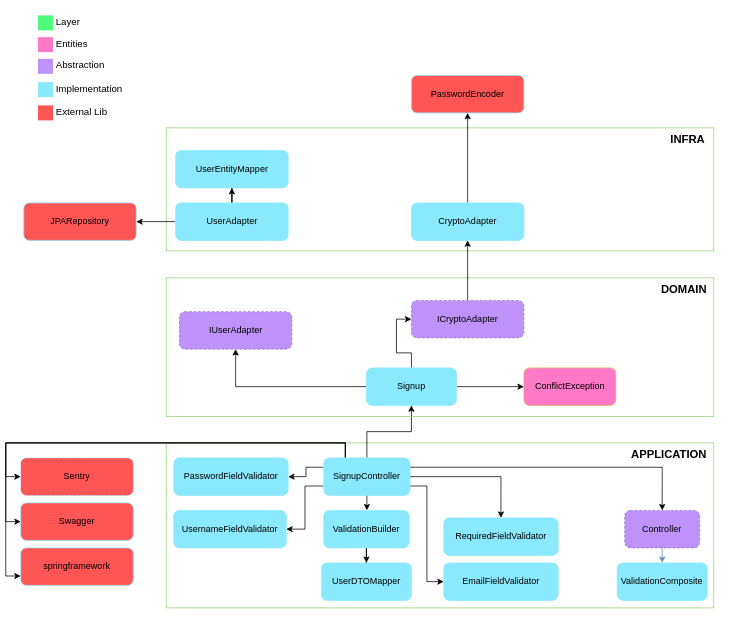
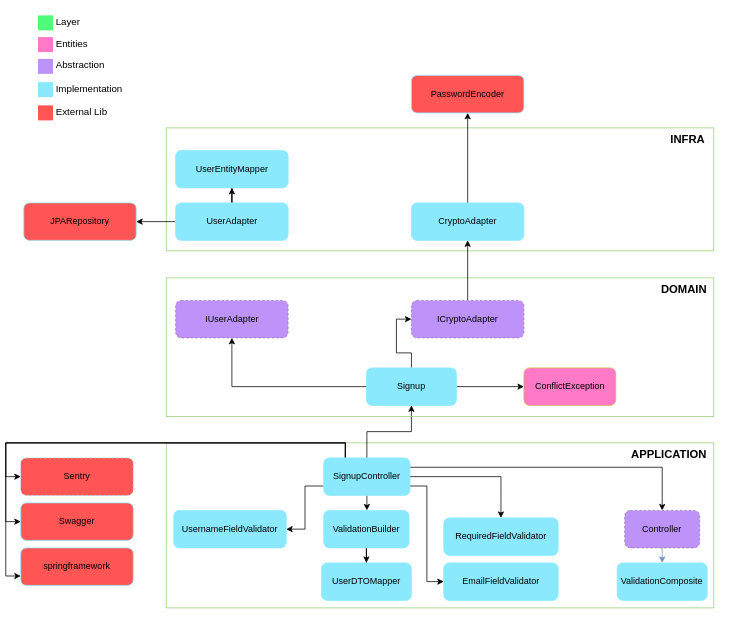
  <mxCell id="0" />
  <mxCell id="1" parent="0" />
  <mxCell id="2" value="" style="rounded=0;whiteSpace=wrap;html=1;strokeColor=#97D077;fillColor=none;" parent="1" vertex="1"><mxGeometry x="214" y="590" width="730" height="220" as="geometry" /></mxCell>
  <mxCell id="3" value="Controller" style="rounded=1;whiteSpace=wrap;html=1;strokeColor=#9673a6;fillColor=#BD93F9;dashed=1;" parent="1" vertex="1"><mxGeometry x="825.25" y="680" width="100" height="50" as="geometry" /></mxCell>
  <mxCell id="4" value="ValidationComposite" style="rounded=1;whiteSpace=wrap;html=1;strokeColor=#8BE9FD;fillColor=#8BE9FD;" parent="1" vertex="1"><mxGeometry x="815.25" y="750" width="120" height="50" as="geometry" /></mxCell>
- <mxCell id="5" value="" style="edgeStyle=orthogonalEdgeStyle;rounded=0;orthogonalLoop=1;jettySize=auto;html=1;exitX=0;exitY=0.25;exitDx=0;exitDy=0;" parent="1" source="15" target="46" edge="1"><mxGeometry relative="1" as="geometry" /></mxCell>
  <mxCell id="6" value="" style="edgeStyle=orthogonalEdgeStyle;rounded=0;orthogonalLoop=1;jettySize=auto;html=1;entryX=1;entryY=0.5;entryDx=0;entryDy=0;exitX=0;exitY=0.75;exitDx=0;exitDy=0;" parent="1" source="15" target="44" edge="1"><mxGeometry relative="1" as="geometry" /></mxCell>
  <mxCell id="7" value="" style="edgeStyle=orthogonalEdgeStyle;rounded=0;orthogonalLoop=1;jettySize=auto;html=1;entryX=0.5;entryY=0;entryDx=0;entryDy=0;" parent="1" source="15" target="42" edge="1"><mxGeometry relative="1" as="geometry" /></mxCell>
  <mxCell id="8" value="" style="edgeStyle=orthogonalEdgeStyle;rounded=0;orthogonalLoop=1;jettySize=auto;html=1;entryX=0;entryY=0.5;entryDx=0;entryDy=0;exitX=1;exitY=0.75;exitDx=0;exitDy=0;" parent="1" source="15" target="45" edge="1"><mxGeometry relative="1" as="geometry"><mxPoint x="618.38" y="635" as="targetPoint" /></mxGeometry></mxCell>
  <mxCell id="9" value="" style="edgeStyle=orthogonalEdgeStyle;rounded=0;orthogonalLoop=1;jettySize=auto;html=1;entryX=0.5;entryY=0;entryDx=0;entryDy=0;exitX=1;exitY=0.25;exitDx=0;exitDy=0;" parent="1" source="15" target="3" edge="1"><mxGeometry relative="1" as="geometry"><mxPoint x="618.38" y="635" as="targetPoint" /></mxGeometry></mxCell>
  <mxCell id="10" value="" style="edgeStyle=orthogonalEdgeStyle;rounded=0;orthogonalLoop=1;jettySize=auto;html=1;entryX=0.5;entryY=0;entryDx=0;entryDy=0;" parent="1" source="15" target="43" edge="1"><mxGeometry relative="1" as="geometry"><mxPoint x="618.38" y="635" as="targetPoint" /></mxGeometry></mxCell>
  <mxCell id="11" value="" style="edgeStyle=orthogonalEdgeStyle;rounded=0;orthogonalLoop=1;jettySize=auto;html=1;entryX=0;entryY=0.5;entryDx=0;entryDy=0;exitX=0.25;exitY=0;exitDx=0;exitDy=0;" parent="1" source="15" target="55" edge="1"><mxGeometry relative="1" as="geometry" /></mxCell>
  <mxCell id="12" value="" style="edgeStyle=orthogonalEdgeStyle;rounded=0;orthogonalLoop=1;jettySize=auto;html=1;entryX=0.5;entryY=1;entryDx=0;entryDy=0;exitX=0.5;exitY=0;exitDx=0;exitDy=0;" parent="1" source="15" target="23" edge="1"><mxGeometry relative="1" as="geometry" /></mxCell>
  <mxCell id="13" value="" style="edgeStyle=orthogonalEdgeStyle;rounded=0;orthogonalLoop=1;jettySize=auto;html=1;entryX=0;entryY=0.5;entryDx=0;entryDy=0;exitX=0.25;exitY=0;exitDx=0;exitDy=0;" parent="1" source="15" target="56" edge="1"><mxGeometry relative="1" as="geometry" /></mxCell>
  <mxCell id="14" value="" style="edgeStyle=orthogonalEdgeStyle;rounded=0;orthogonalLoop=1;jettySize=auto;html=1;entryX=0;entryY=0.75;entryDx=0;entryDy=0;exitX=0.25;exitY=0;exitDx=0;exitDy=0;" parent="1" source="15" target="57" edge="1"><mxGeometry relative="1" as="geometry" /></mxCell>
  <mxCell id="15" value="SignupController" style="rounded=1;whiteSpace=wrap;html=1;strokeColor=#8BE9FD;fillColor=#8BE9FD;" parent="1" vertex="1"><mxGeometry x="424" y="610" width="115" height="50" as="geometry" /></mxCell>
  <mxCell id="16" value="&lt;span style=&quot;font-size: 15px;&quot;&gt;&lt;b&gt;APPLICATION&lt;br&gt;&lt;/b&gt;&lt;/span&gt;" style="text;html=1;align=center;verticalAlign=middle;resizable=0;points=[];autosize=1;strokeColor=none;fillColor=none;" parent="1" vertex="1"><mxGeometry x="824" y="590" width="120" height="30" as="geometry" /></mxCell>
  <mxCell id="17" value="" style="rounded=0;whiteSpace=wrap;html=1;strokeColor=#97D077;fillColor=none;" parent="1" vertex="1"><mxGeometry x="214" y="370" width="730" height="185" as="geometry" /></mxCell>
  <mxCell id="18" value="&lt;span style=&quot;font-size: 15px;&quot;&gt;&lt;b&gt;DOMAIN&lt;/b&gt;&lt;/span&gt;" style="text;html=1;align=center;verticalAlign=middle;resizable=0;points=[];autosize=1;strokeColor=none;fillColor=none;" parent="1" vertex="1"><mxGeometry x="864" y="370" width="80" height="30" as="geometry" /></mxCell>
  <mxCell id="19" value="ConflictException" style="rounded=1;whiteSpace=wrap;html=1;strokeColor=#d6b656;fillColor=#FF79C6;" parent="1" vertex="1"><mxGeometry x="690.88" y="490" width="122.5" height="50" as="geometry" /></mxCell>
  <mxCell id="20" value="" style="edgeStyle=orthogonalEdgeStyle;rounded=0;orthogonalLoop=1;jettySize=auto;html=1;entryX=0.5;entryY=1;entryDx=0;entryDy=0;" parent="1" source="23" target="34" edge="1"><mxGeometry relative="1" as="geometry"><mxPoint x="340.88" y="515" as="targetPoint" /></mxGeometry></mxCell>
  <mxCell id="21" value="" style="edgeStyle=orthogonalEdgeStyle;rounded=0;orthogonalLoop=1;jettySize=auto;html=1;exitX=1;exitY=0.5;exitDx=0;exitDy=0;" parent="1" source="23" target="19" edge="1"><mxGeometry relative="1" as="geometry"><mxPoint x="544" y="530" as="sourcePoint" /></mxGeometry></mxCell>
  <mxCell id="22" value="" style="edgeStyle=orthogonalEdgeStyle;rounded=0;orthogonalLoop=1;jettySize=auto;html=1;entryX=0;entryY=0.5;entryDx=0;entryDy=0;" parent="1" source="23" target="51" edge="1"><mxGeometry relative="1" as="geometry" /></mxCell>
  <mxCell id="23" value="Signup" style="rounded=1;whiteSpace=wrap;html=1;strokeColor=#8BE9FD;fillColor=#8BE9FD;" parent="1" vertex="1"><mxGeometry x="480.88" y="490" width="120" height="50" as="geometry" /></mxCell>
  <mxCell id="24" value="" style="rounded=0;whiteSpace=wrap;html=1;strokeColor=none;strokeWidth=3;fillColor=#FF79C6;fontSize=13;fontColor=#F8F8F2;align=right;" parent="1" vertex="1"><mxGeometry x="43" y="49" width="20" height="20" as="geometry" /></mxCell>
  <mxCell id="25" value="&lt;font color=&quot;#000000&quot;&gt;Entities&lt;/font&gt;" style="text;html=1;resizable=0;points=[];autosize=1;align=left;verticalAlign=middle;spacingTop=-4;fontSize=13;fontColor=#F8F8F2;" parent="1" vertex="1"><mxGeometry x="65" y="49" width="70" height="20" as="geometry" /></mxCell>
  <mxCell id="26" value="" style="rounded=0;whiteSpace=wrap;html=1;strokeColor=none;strokeWidth=3;fillColor=#BD93F9;fontSize=13;fontColor=#F8F8F2;align=right;" parent="1" vertex="1"><mxGeometry x="43" y="78" width="20" height="20" as="geometry" /></mxCell>
  <mxCell id="27" value="&lt;font color=&quot;#000000&quot;&gt;Abstraction&lt;/font&gt;" style="text;html=1;resizable=0;points=[];autosize=1;align=left;verticalAlign=middle;spacingTop=-4;fontSize=13;fontColor=#F8F8F2;" parent="1" vertex="1"><mxGeometry x="65" y="78" width="90" height="20" as="geometry" /></mxCell>
  <mxCell id="28" value="" style="rounded=0;whiteSpace=wrap;html=1;strokeColor=none;strokeWidth=3;fillColor=#8BE9FD;fontSize=13;fontColor=#F8F8F2;align=right;" parent="1" vertex="1"><mxGeometry x="43" y="109" width="20" height="20" as="geometry" /></mxCell>
  <mxCell id="29" value="&lt;font color=&quot;#000000&quot;&gt;Implementation&lt;/font&gt;" style="text;html=1;resizable=0;points=[];autosize=1;align=left;verticalAlign=middle;spacingTop=-4;fontSize=13;fontColor=#F8F8F2;" parent="1" vertex="1"><mxGeometry x="65" y="109" width="110" height="20" as="geometry" /></mxCell>
  <mxCell id="30" value="" style="rounded=0;whiteSpace=wrap;html=1;strokeColor=none;strokeWidth=3;fillColor=#50FA7B;fontSize=13;fontColor=#F8F8F2;align=right;" parent="1" vertex="1"><mxGeometry x="43" y="20" width="20" height="20" as="geometry" /></mxCell>
  <mxCell id="31" value="&lt;font color=&quot;#000000&quot;&gt;Layer&lt;/font&gt;" style="text;html=1;resizable=0;points=[];autosize=1;align=left;verticalAlign=middle;spacingTop=-4;fontSize=13;fontColor=#F8F8F2;strokeColor=none;" parent="1" vertex="1"><mxGeometry x="65" y="20" width="60" height="20" as="geometry" /></mxCell>
  <mxCell id="32" value="" style="rounded=0;whiteSpace=wrap;html=1;strokeColor=none;strokeWidth=3;fillColor=#FF5555;fontSize=13;fontColor=#F8F8F2;align=right;" parent="1" vertex="1"><mxGeometry x="43" y="140" width="20" height="20" as="geometry" /></mxCell>
  <mxCell id="33" value="&lt;font color=&quot;#000000&quot;&gt;External Lib&lt;/font&gt;" style="text;html=1;resizable=0;points=[];autosize=1;align=left;verticalAlign=middle;spacingTop=-4;fontSize=13;fontColor=#F8F8F2;" parent="1" vertex="1"><mxGeometry x="65" y="140" width="90" height="20" as="geometry" /></mxCell>
- <mxCell id="34" value="IUserAdapter" style="rounded=1;whiteSpace=wrap;html=1;strokeColor=#9673a6;fillColor=#BD93F9;dashed=1;" parent="1" vertex="1"><mxGeometry x="231.5" y="415" width="150" height="50" as="geometry" /></mxCell>
+ <mxCell id="34" value="IUserAdapter" style="rounded=1;whiteSpace=wrap;html=1;strokeColor=#9673a6;fillColor=#BD93F9;dashed=1;" parent="1" vertex="1"><mxGeometry x="226.5" y="400" width="150" height="50" as="geometry" /></mxCell>
  <mxCell id="35" value="" style="rounded=0;whiteSpace=wrap;html=1;strokeColor=#97D077;fillColor=none;" parent="1" vertex="1"><mxGeometry x="214" y="170" width="730" height="164" as="geometry" /></mxCell>
  <mxCell id="36" value="" style="edgeStyle=orthogonalEdgeStyle;rounded=0;orthogonalLoop=1;jettySize=auto;html=1;" parent="1" source="38" target="48" edge="1"><mxGeometry relative="1" as="geometry" /></mxCell>
  <mxCell id="37" value="" style="edgeStyle=orthogonalEdgeStyle;rounded=0;orthogonalLoop=1;jettySize=auto;html=1;" parent="1" source="38" target="40" edge="1"><mxGeometry relative="1" as="geometry" /></mxCell>
  <mxCell id="38" value="UserAdapter" style="rounded=1;whiteSpace=wrap;html=1;strokeColor=#8BE9FD;fillColor=#8BE9FD;" parent="1" vertex="1"><mxGeometry x="226.5" y="270" width="150" height="50" as="geometry" /></mxCell>
  <mxCell id="39" value="&lt;b style=&quot;border-color: var(--border-color);&quot;&gt;&lt;font style=&quot;border-color: var(--border-color); font-size: 15px;&quot;&gt;INFRA&lt;br&gt;&lt;/font&gt;&lt;/b&gt;" style="text;html=1;align=center;verticalAlign=middle;resizable=0;points=[];autosize=1;strokeColor=none;fillColor=none;" parent="1" vertex="1"><mxGeometry x="874" y="170" width="70" height="30" as="geometry" /></mxCell>
  <mxCell id="40" value="UserEntityMapper" style="rounded=1;whiteSpace=wrap;html=1;strokeColor=#8BE9FD;fillColor=#8BE9FD;" parent="1" vertex="1"><mxGeometry x="226.5" y="200" width="150" height="50" as="geometry" /></mxCell>
  <mxCell id="41" value="" style="edgeStyle=orthogonalEdgeStyle;rounded=0;orthogonalLoop=1;jettySize=auto;html=1;" parent="1" source="42" target="49" edge="1"><mxGeometry relative="1" as="geometry" /></mxCell>
  <mxCell id="42" value="ValidationBuilder" style="rounded=1;whiteSpace=wrap;html=1;strokeColor=#8BE9FD;fillColor=#8BE9FD;" parent="1" vertex="1"><mxGeometry x="424" y="680" width="113.75" height="50" as="geometry" /></mxCell>
  <mxCell id="43" value="RequiredFieldValidator" style="rounded=1;whiteSpace=wrap;html=1;strokeColor=#8BE9FD;fillColor=#8BE9FD;" parent="1" vertex="1"><mxGeometry x="584" y="690" width="152.5" height="50" as="geometry" /></mxCell>
  <mxCell id="44" value="UsernameFieldValidator" style="rounded=1;whiteSpace=wrap;html=1;strokeColor=#8BE9FD;fillColor=#8BE9FD;" parent="1" vertex="1"><mxGeometry x="224" y="680" width="150" height="50" as="geometry" /></mxCell>
  <mxCell id="45" value="EmailFieldValidator" style="rounded=1;whiteSpace=wrap;html=1;strokeColor=#8BE9FD;fillColor=#8BE9FD;" parent="1" vertex="1"><mxGeometry x="584" y="750" width="152.5" height="50" as="geometry" /></mxCell>
- <mxCell id="46" value="PasswordFieldValidator" style="rounded=1;whiteSpace=wrap;html=1;strokeColor=#8BE9FD;fillColor=#8BE9FD;" parent="1" vertex="1"><mxGeometry x="224" y="610" width="152.5" height="50" as="geometry" /></mxCell>
  <mxCell id="47" value="" style="endArrow=classic;html=1;rounded=0;exitX=0.5;exitY=1;exitDx=0;exitDy=0;entryX=0.5;entryY=0;entryDx=0;entryDy=0;fillColor=#dae8fc;strokeColor=#6c8ebf;" parent="1" source="3" target="4" edge="1"><mxGeometry width="50" height="50" relative="1" as="geometry"><mxPoint x="732.75" y="790" as="sourcePoint" /><mxPoint x="782.75" y="740" as="targetPoint" /></mxGeometry></mxCell>
  <mxCell id="48" value="JPARepository" style="rounded=1;whiteSpace=wrap;html=1;strokeColor=#8BE9FD;fillColor=#FF5555;" parent="1" vertex="1"><mxGeometry x="24" y="270" width="150" height="50" as="geometry" /></mxCell>
  <mxCell id="49" value="UserDTOMapper" style="rounded=1;whiteSpace=wrap;html=1;strokeColor=#8BE9FD;fillColor=#8BE9FD;" parent="1" vertex="1"><mxGeometry x="420.88" y="750" width="120" height="50" as="geometry" /></mxCell>
  <mxCell id="50" value="" style="edgeStyle=orthogonalEdgeStyle;rounded=0;orthogonalLoop=1;jettySize=auto;html=1;" parent="1" source="51" target="53" edge="1"><mxGeometry relative="1" as="geometry" /></mxCell>
  <mxCell id="51" value="ICryptoAdapter" style="rounded=1;whiteSpace=wrap;html=1;strokeColor=#9673a6;fillColor=#BD93F9;dashed=1;" parent="1" vertex="1"><mxGeometry x="540.88" y="400" width="150" height="50" as="geometry" /></mxCell>
  <mxCell id="52" value="" style="edgeStyle=orthogonalEdgeStyle;rounded=0;orthogonalLoop=1;jettySize=auto;html=1;" parent="1" source="53" target="54" edge="1"><mxGeometry relative="1" as="geometry" /></mxCell>
  <mxCell id="53" value="CryptoAdapter" style="rounded=1;whiteSpace=wrap;html=1;strokeColor=#8BE9FD;fillColor=#8BE9FD;" parent="1" vertex="1"><mxGeometry x="540.88" y="270" width="150" height="50" as="geometry" /></mxCell>
  <mxCell id="54" value="PasswordEncoder" style="rounded=1;whiteSpace=wrap;html=1;strokeColor=#8BE9FD;fillColor=#FF5555;" parent="1" vertex="1"><mxGeometry x="540.88" y="100" width="150" height="50" as="geometry" /></mxCell>
  <mxCell id="55" value="Sentry" style="rounded=1;whiteSpace=wrap;html=1;strokeColor=#8BE9FD;fillColor=#FF5555;dashed=1;" parent="1" vertex="1"><mxGeometry x="20" y="610" width="150" height="50" as="geometry" /></mxCell>
  <mxCell id="56" value="Swagger" style="rounded=1;whiteSpace=wrap;html=1;strokeColor=#8BE9FD;fillColor=#FF5555;" parent="1" vertex="1"><mxGeometry x="20" y="670" width="150" height="50" as="geometry" /></mxCell>
  <mxCell id="57" value="springframework" style="rounded=1;whiteSpace=wrap;html=1;strokeColor=#8BE9FD;fillColor=#FF5555;" parent="1" vertex="1"><mxGeometry x="20" y="730" width="150" height="50" as="geometry" /></mxCell>
